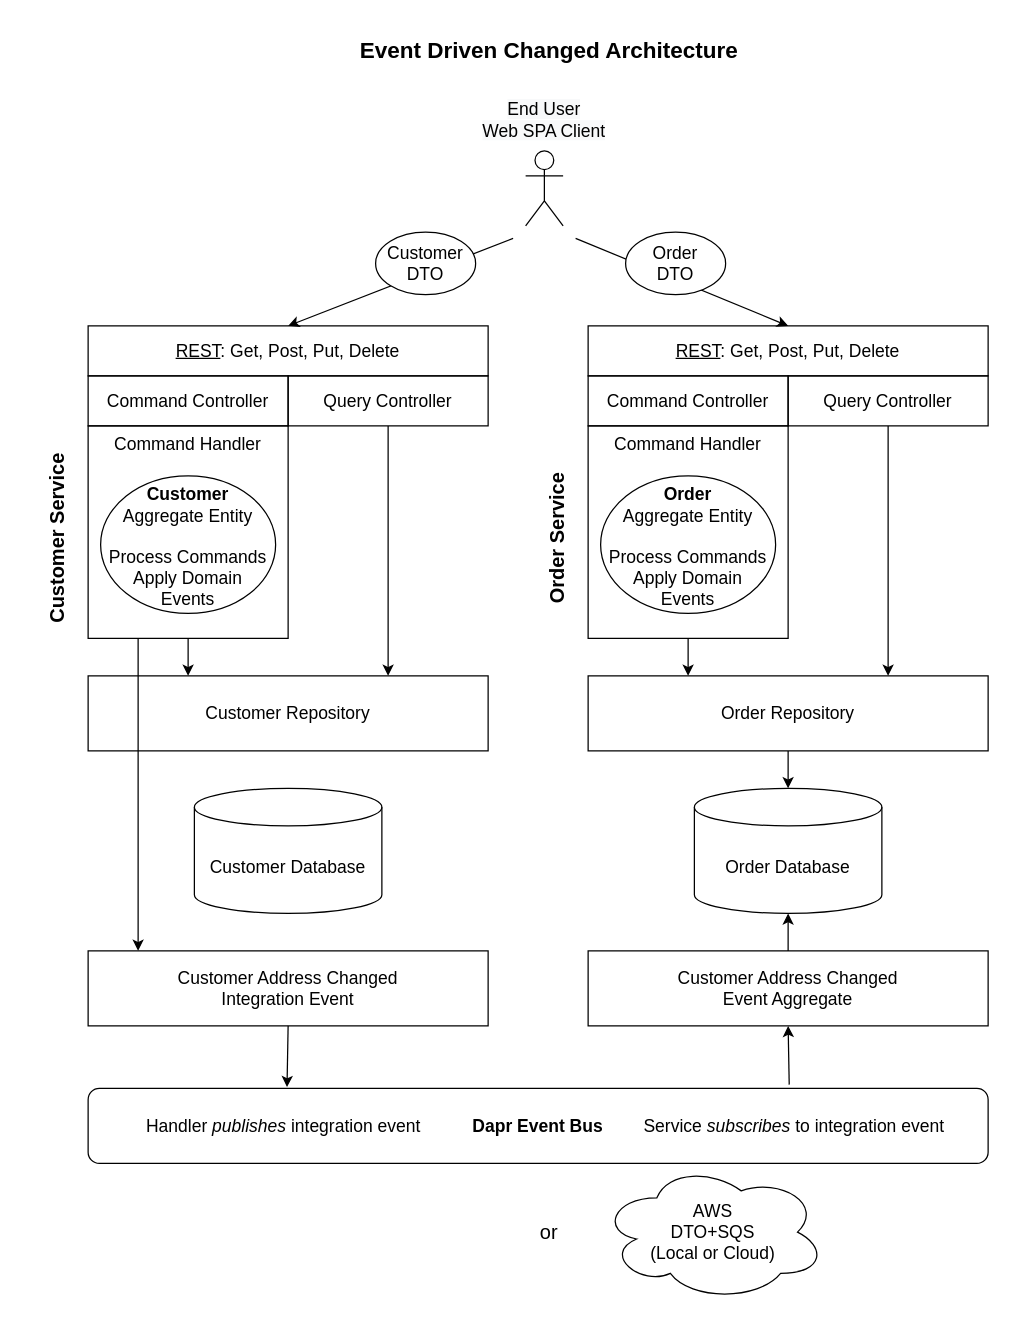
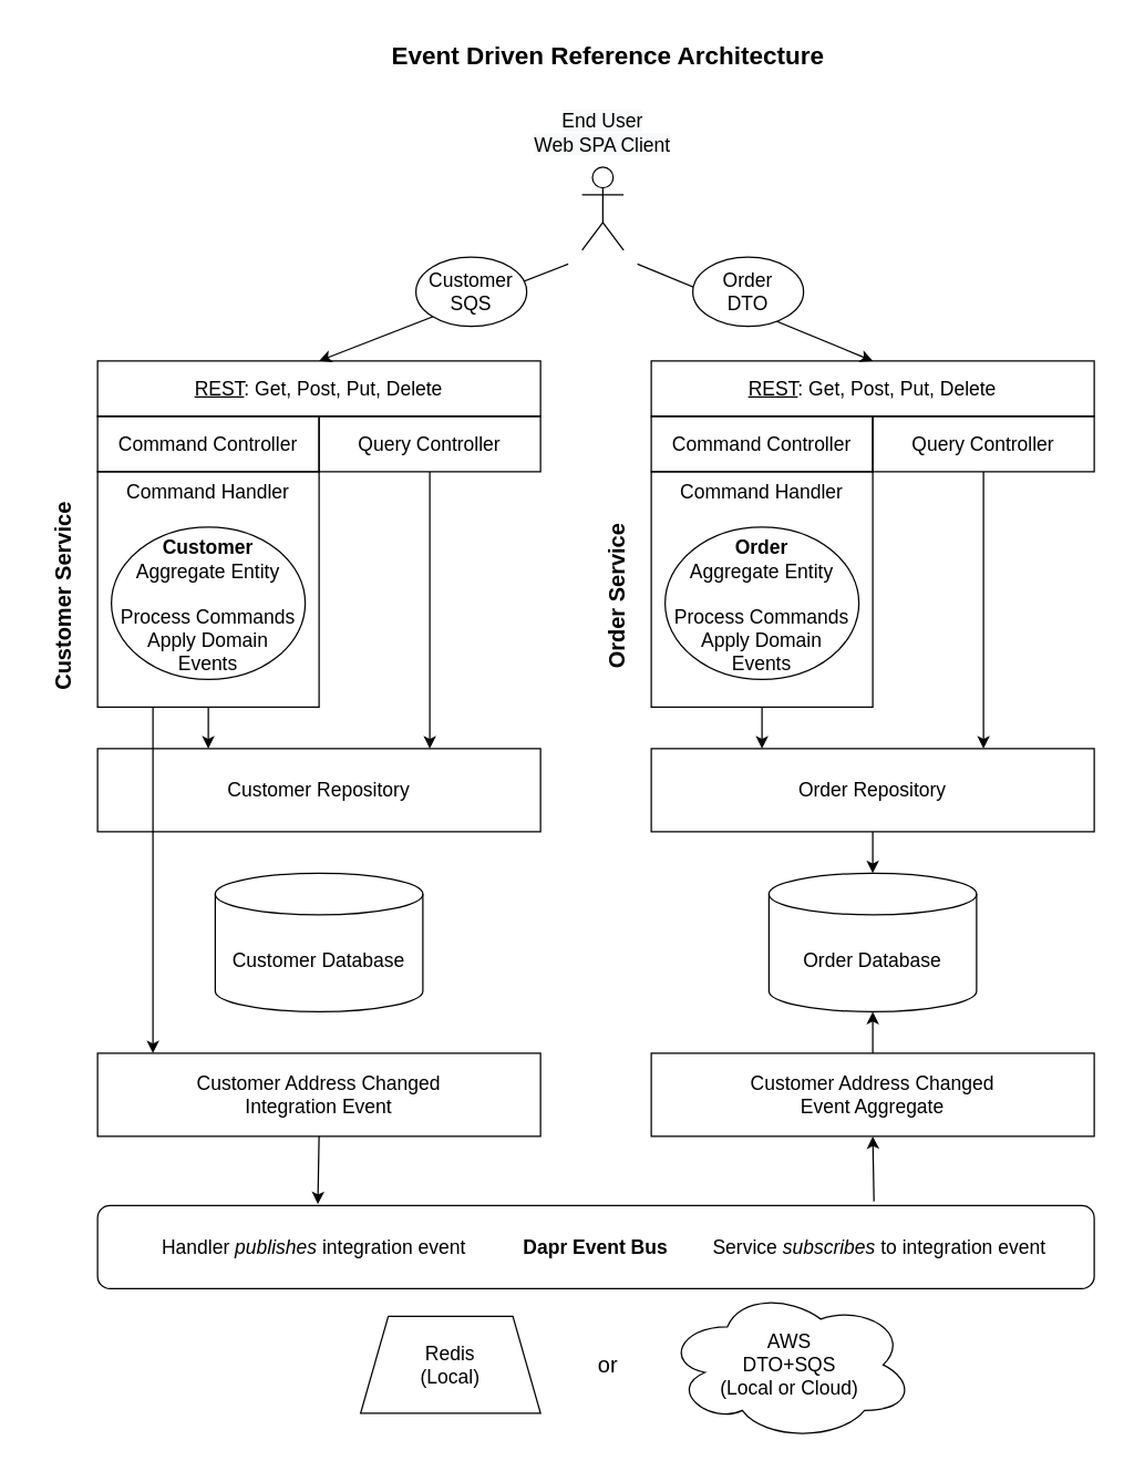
  <mxCell id="0" />
  <mxCell id="1" parent="0" />
  <mxCell id="2" style="edgeStyle=none;rounded=0;orthogonalLoop=1;jettySize=auto;html=1;exitX=0.25;exitY=1;exitDx=0;exitDy=0;entryX=0.125;entryY=0;entryDx=0;entryDy=0;entryPerimeter=0;fontSize=14;" parent="1" source="3" target="35" edge="1"><mxGeometry relative="1" as="geometry" /></mxCell>
  <mxCell id="3" value="Command Handler" style="rounded=0;whiteSpace=wrap;html=1;fontSize=14;fillColor=none;verticalAlign=top;" parent="1" vertex="1"><mxGeometry x="70" y="340" width="160" height="170" as="geometry" /></mxCell>
- <mxCell id="4" value="Event Driven Changed Architecture" style="text;html=1;strokeColor=none;fillColor=none;align=center;verticalAlign=middle;whiteSpace=wrap;rounded=0;fontSize=18;fontStyle=1" parent="1" vertex="1"><mxGeometry x="234" y="20" width="410" height="40" as="geometry" /></mxCell>
+ <mxCell id="4" value="Event Driven Reference Architecture" style="text;html=1;strokeColor=none;fillColor=none;align=center;verticalAlign=middle;whiteSpace=wrap;rounded=0;fontSize=18;fontStyle=1" parent="1" vertex="1"><mxGeometry x="234" y="20" width="410" height="40" as="geometry" /></mxCell>
  <mxCell id="5" style="rounded=0;orthogonalLoop=1;jettySize=auto;html=1;entryX=0.5;entryY=0;entryDx=0;entryDy=0;fontSize=16;" parent="1" target="12" edge="1"><mxGeometry relative="1" as="geometry"><mxPoint x="410" y="190" as="sourcePoint" /></mxGeometry></mxCell>
  <mxCell id="6" value="" style="shape=umlActor;verticalLabelPosition=bottom;verticalAlign=top;html=1;outlineConnect=0;fontSize=18;" parent="1" vertex="1"><mxGeometry x="420" y="120" width="30" height="60" as="geometry" /></mxCell>
  <mxCell id="7" style="edgeStyle=none;rounded=0;orthogonalLoop=1;jettySize=auto;html=1;exitX=0.25;exitY=1;exitDx=0;exitDy=0;entryX=0.25;entryY=0;entryDx=0;entryDy=0;fontSize=14;" parent="1" target="16" edge="1"><mxGeometry relative="1" as="geometry"><mxPoint x="150" y="510" as="sourcePoint" /></mxGeometry></mxCell>
  <mxCell id="8" value="Command Controller" style="rounded=0;whiteSpace=wrap;html=1;fontSize=14;fillColor=none;" parent="1" vertex="1"><mxGeometry x="70" y="300" width="160" height="40" as="geometry" /></mxCell>
  <mxCell id="9" style="edgeStyle=none;rounded=0;orthogonalLoop=1;jettySize=auto;html=1;exitX=0.5;exitY=1;exitDx=0;exitDy=0;entryX=0.75;entryY=0;entryDx=0;entryDy=0;fontSize=14;" parent="1" source="10" target="16" edge="1"><mxGeometry relative="1" as="geometry" /></mxCell>
  <mxCell id="10" value="Query Controller" style="rounded=0;whiteSpace=wrap;html=1;fontSize=14;fillColor=none;" parent="1" vertex="1"><mxGeometry x="230" y="300" width="160" height="40" as="geometry" /></mxCell>
  <mxCell id="11" value="Customer Service" style="text;html=1;strokeColor=none;fillColor=none;align=center;verticalAlign=middle;whiteSpace=wrap;rounded=0;fontSize=16;horizontal=0;fontStyle=1" parent="1" vertex="1"><mxGeometry x="20" y="260" width="50" height="340" as="geometry" /></mxCell>
  <mxCell id="12" value="&lt;u&gt;REST&lt;/u&gt;: Get, Post, Put, Delete" style="rounded=0;whiteSpace=wrap;html=1;fontSize=14;fillColor=none;" parent="1" vertex="1"><mxGeometry x="70" y="260" width="320" height="40" as="geometry" /></mxCell>
  <mxCell id="13" value="&lt;span style=&quot;color: rgb(0 , 0 , 0) ; font-family: &amp;#34;helvetica&amp;#34; ; font-size: 14px ; font-style: normal ; font-weight: 400 ; letter-spacing: normal ; text-indent: 0px ; text-transform: none ; word-spacing: 0px ; background-color: rgb(248 , 249 , 250) ; display: inline ; float: none&quot;&gt;End User&lt;br&gt;Web SPA Client&lt;/span&gt;" style="text;whiteSpace=wrap;html=1;fontSize=14;align=center;verticalAlign=middle;" parent="1" vertex="1"><mxGeometry x="315" y="80" width="240" height="30" as="geometry" /></mxCell>
- <mxCell id="14" value="Customer&lt;br&gt;DTO" style="ellipse;whiteSpace=wrap;html=1;fontSize=14;align=center;" parent="1" vertex="1"><mxGeometry x="300" y="185" width="80" height="50" as="geometry" /></mxCell>
+ <mxCell id="14" value="Customer&lt;br&gt;SQS" style="ellipse;whiteSpace=wrap;html=1;fontSize=14;align=center;" parent="1" vertex="1"><mxGeometry x="300" y="185" width="80" height="50" as="geometry" /></mxCell>
  <mxCell id="15" value="&lt;b&gt;Customer&lt;/b&gt;&lt;br&gt;Aggregate Entity&lt;br&gt;&lt;br&gt;Process Commands&lt;br&gt;Apply Domain&lt;br&gt;Events" style="ellipse;whiteSpace=wrap;html=1;fontSize=14;align=center;fillColor=none;verticalAlign=top;" parent="1" vertex="1"><mxGeometry x="80" y="380" width="140" height="110" as="geometry" /></mxCell>
  <mxCell id="16" value="Customer Repository" style="rounded=0;whiteSpace=wrap;html=1;fontSize=14;fillColor=none;align=center;" parent="1" vertex="1"><mxGeometry x="70" y="540" width="320" height="60" as="geometry" /></mxCell>
  <mxCell id="17" value="Customer Database" style="shape=cylinder3;whiteSpace=wrap;html=1;boundedLbl=1;backgroundOutline=1;size=15;fontSize=14;fillColor=none;align=center;" parent="1" vertex="1"><mxGeometry x="155" y="630" width="150" height="100" as="geometry" /></mxCell>
  <mxCell id="18" value="Command Handler" style="rounded=0;whiteSpace=wrap;html=1;fontSize=14;fillColor=none;verticalAlign=top;" parent="1" vertex="1"><mxGeometry x="470" y="340" width="160" height="170" as="geometry" /></mxCell>
  <mxCell id="19" style="rounded=0;orthogonalLoop=1;jettySize=auto;html=1;entryX=0.5;entryY=0;entryDx=0;entryDy=0;fontSize=16;" parent="1" target="24" edge="1"><mxGeometry relative="1" as="geometry"><mxPoint x="460" y="190" as="sourcePoint" /></mxGeometry></mxCell>
  <mxCell id="20" style="edgeStyle=none;rounded=0;orthogonalLoop=1;jettySize=auto;html=1;exitX=0.25;exitY=1;exitDx=0;exitDy=0;entryX=0.25;entryY=0;entryDx=0;entryDy=0;fontSize=14;" parent="1" target="28" edge="1"><mxGeometry relative="1" as="geometry"><mxPoint x="550" y="510" as="sourcePoint" /></mxGeometry></mxCell>
  <mxCell id="21" value="Command Controller" style="rounded=0;whiteSpace=wrap;html=1;fontSize=14;fillColor=none;" parent="1" vertex="1"><mxGeometry x="470" y="300" width="160" height="40" as="geometry" /></mxCell>
  <mxCell id="22" style="edgeStyle=none;rounded=0;orthogonalLoop=1;jettySize=auto;html=1;exitX=0.5;exitY=1;exitDx=0;exitDy=0;entryX=0.75;entryY=0;entryDx=0;entryDy=0;fontSize=14;" parent="1" source="23" target="28" edge="1"><mxGeometry relative="1" as="geometry" /></mxCell>
  <mxCell id="23" value="Query Controller" style="rounded=0;whiteSpace=wrap;html=1;fontSize=14;fillColor=none;" parent="1" vertex="1"><mxGeometry x="630" y="300" width="160" height="40" as="geometry" /></mxCell>
  <mxCell id="24" value="&lt;u&gt;REST&lt;/u&gt;: Get, Post, Put, Delete" style="rounded=0;whiteSpace=wrap;html=1;fontSize=14;fillColor=none;" parent="1" vertex="1"><mxGeometry x="470" y="260" width="320" height="40" as="geometry" /></mxCell>
  <mxCell id="25" value="Order&lt;br&gt;DTO" style="ellipse;whiteSpace=wrap;html=1;fontSize=14;align=center;" parent="1" vertex="1"><mxGeometry x="500" y="185" width="80" height="50" as="geometry" /></mxCell>
  <mxCell id="26" value="&lt;b&gt;Order&lt;/b&gt;&lt;br&gt;Aggregate Entity&lt;br&gt;&lt;br&gt;Process Commands&lt;br&gt;Apply Domain&lt;br&gt;Events" style="ellipse;whiteSpace=wrap;html=1;fontSize=14;align=center;fillColor=none;verticalAlign=top;" parent="1" vertex="1"><mxGeometry x="480" y="380" width="140" height="110" as="geometry" /></mxCell>
  <mxCell id="27" style="edgeStyle=none;rounded=0;orthogonalLoop=1;jettySize=auto;html=1;exitX=0.5;exitY=1;exitDx=0;exitDy=0;entryX=0.5;entryY=0;entryDx=0;entryDy=0;entryPerimeter=0;fontSize=14;" parent="1" source="28" target="29" edge="1"><mxGeometry relative="1" as="geometry" /></mxCell>
  <mxCell id="28" value="Order Repository" style="rounded=0;whiteSpace=wrap;html=1;fontSize=14;fillColor=none;align=center;" parent="1" vertex="1"><mxGeometry x="470" y="540" width="320" height="60" as="geometry" /></mxCell>
  <mxCell id="29" value="Order Database" style="shape=cylinder3;whiteSpace=wrap;html=1;boundedLbl=1;backgroundOutline=1;size=15;fontSize=14;fillColor=none;align=center;" parent="1" vertex="1"><mxGeometry x="555" y="630" width="150" height="100" as="geometry" /></mxCell>
  <mxCell id="30" value="Order Service" style="text;html=1;strokeColor=none;fillColor=none;align=center;verticalAlign=middle;whiteSpace=wrap;rounded=0;fontSize=16;horizontal=0;fontStyle=1" parent="1" vertex="1"><mxGeometry x="420" y="260" width="50" height="340" as="geometry" /></mxCell>
  <mxCell id="31" style="edgeStyle=none;rounded=0;orthogonalLoop=1;jettySize=auto;html=1;exitX=0.5;exitY=0;exitDx=0;exitDy=0;entryX=0.5;entryY=1;entryDx=0;entryDy=0;entryPerimeter=0;fontSize=14;" parent="1" source="33" target="29" edge="1"><mxGeometry relative="1" as="geometry" /></mxCell>
  <mxCell id="32" style="edgeStyle=none;rounded=0;orthogonalLoop=1;jettySize=auto;html=1;exitX=0.5;exitY=1;exitDx=0;exitDy=0;entryX=0.779;entryY=-0.05;entryDx=0;entryDy=0;entryPerimeter=0;fontSize=14;endArrow=none;endFill=0;startArrow=classic;startFill=1;" parent="1" source="33" target="36" edge="1"><mxGeometry relative="1" as="geometry" /></mxCell>
  <mxCell id="33" value="Customer Address Changed&lt;br&gt;Event Aggregate" style="rounded=0;whiteSpace=wrap;html=1;fontSize=14;fillColor=none;align=center;" parent="1" vertex="1"><mxGeometry x="470" y="760" width="320" height="60" as="geometry" /></mxCell>
  <mxCell id="34" style="edgeStyle=none;rounded=0;orthogonalLoop=1;jettySize=auto;html=1;exitX=0.5;exitY=1;exitDx=0;exitDy=0;entryX=0.221;entryY=-0.017;entryDx=0;entryDy=0;entryPerimeter=0;fontSize=14;" parent="1" source="35" target="36" edge="1"><mxGeometry relative="1" as="geometry" /></mxCell>
  <mxCell id="35" value="Customer Address Changed&lt;br&gt;Integration Event" style="rounded=0;whiteSpace=wrap;html=1;fontSize=14;fillColor=none;align=center;" parent="1" vertex="1"><mxGeometry x="70" y="760" width="320" height="60" as="geometry" /></mxCell>
  <mxCell id="36" value="&lt;b&gt;Dapr Event Bus&lt;/b&gt;" style="rounded=1;whiteSpace=wrap;html=1;fontSize=14;fillColor=none;align=center;" parent="1" vertex="1"><mxGeometry x="70" y="870" width="720" height="60" as="geometry" /></mxCell>
+ <mxCell id="37" value="Redis&lt;br&gt;(Local)" style="shape=trapezoid;perimeter=trapezoidPerimeter;whiteSpace=wrap;html=1;fixedSize=1;fontSize=14;fillColor=none;align=center;" parent="1" vertex="1"><mxGeometry x="260" y="950" width="130" height="70" as="geometry" /></mxCell>
  <mxCell id="38" value="AWS&lt;br&gt;DTO+SQS&lt;br&gt;(Local or Cloud)" style="ellipse;shape=cloud;whiteSpace=wrap;html=1;fontSize=14;fillColor=none;align=center;" parent="1" vertex="1"><mxGeometry x="480" y="930" width="180" height="110" as="geometry" /></mxCell>
  <mxCell id="39" value="Handler &lt;i&gt;publishes&lt;/i&gt; integration event" style="text;html=1;strokeColor=none;align=center;verticalAlign=middle;whiteSpace=wrap;rounded=0;fontSize=14;" parent="1" vertex="1"><mxGeometry x="110" y="890" width="232.5" height="20" as="geometry" /></mxCell>
  <mxCell id="40" value="Service &lt;span&gt;&lt;i&gt;subscribes&lt;/i&gt;&lt;/span&gt; to integration event" style="text;html=1;strokeColor=none;align=center;verticalAlign=middle;whiteSpace=wrap;rounded=0;fontSize=14;fontStyle=0" parent="1" vertex="1"><mxGeometry x="500" y="890" width="270" height="20" as="geometry" /></mxCell>
  <mxCell id="41" value="or" style="text;html=1;strokeColor=none;fillColor=none;align=center;verticalAlign=middle;whiteSpace=wrap;rounded=0;fontSize=16;" parent="1" vertex="1"><mxGeometry x="419" y="975" width="40" height="20" as="geometry" /></mxCell>
